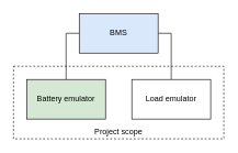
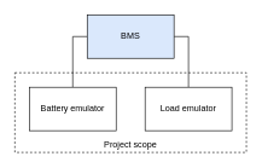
  <mxCell id="0" />
  <mxCell id="1" parent="0" />
  <mxCell id="2" value="" style="rounded=0;whiteSpace=wrap;html=1;dashed=1;" vertex="1" parent="1"><mxGeometry x="20" y="100" width="320" height="110" as="geometry" /></mxCell>
  <mxCell id="3" style="edgeStyle=orthogonalEdgeStyle;rounded=0;orthogonalLoop=1;jettySize=auto;html=1;exitX=0.5;exitY=0;exitDx=0;exitDy=0;entryX=0;entryY=0.5;entryDx=0;entryDy=0;endArrow=none;endFill=0;" edge="1" parent="1" source="4" target="6"><mxGeometry relative="1" as="geometry" /></mxCell>
- <mxCell id="4" value="Battery emulator" style="rounded=0;whiteSpace=wrap;html=1;fillColor=#d5e8d4;" parent="1" vertex="1"><mxGeometry x="40" y="120" width="120" height="60" as="geometry" /></mxCell>
+ <mxCell id="4" value="Battery emulator" style="rounded=0;whiteSpace=wrap;html=1;" parent="1" vertex="1"><mxGeometry x="40" y="120" width="120" height="60" as="geometry" /></mxCell>
  <mxCell id="5" style="edgeStyle=orthogonalEdgeStyle;rounded=0;orthogonalLoop=1;jettySize=auto;html=1;exitX=1;exitY=0.5;exitDx=0;exitDy=0;entryX=0.5;entryY=0;entryDx=0;entryDy=0;endArrow=none;endFill=0;" edge="1" parent="1" source="6" target="7"><mxGeometry relative="1" as="geometry" /></mxCell>
  <mxCell id="6" value="BMS" style="rounded=0;whiteSpace=wrap;html=1;fillColor=#dae8fc;" parent="1" vertex="1"><mxGeometry x="120" y="20" width="120" height="60" as="geometry" /></mxCell>
  <mxCell id="7" value="Load&amp;nbsp;emulator" style="rounded=0;whiteSpace=wrap;html=1;" parent="1" vertex="1"><mxGeometry x="200" y="120" width="120" height="60" as="geometry" /></mxCell>
  <mxCell id="8" value="Project scope" style="text;html=1;strokeColor=none;fillColor=none;align=center;verticalAlign=middle;whiteSpace=wrap;rounded=0;dashed=1;" vertex="1" parent="1"><mxGeometry x="140" y="190" width="80" height="20" as="geometry" /></mxCell>
